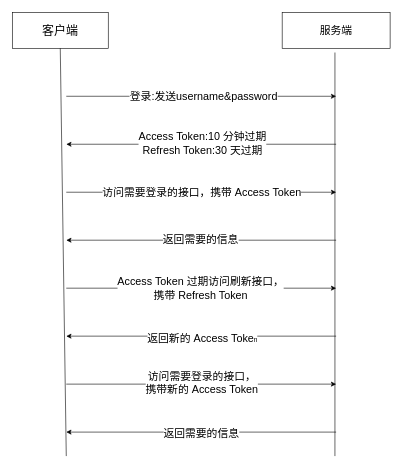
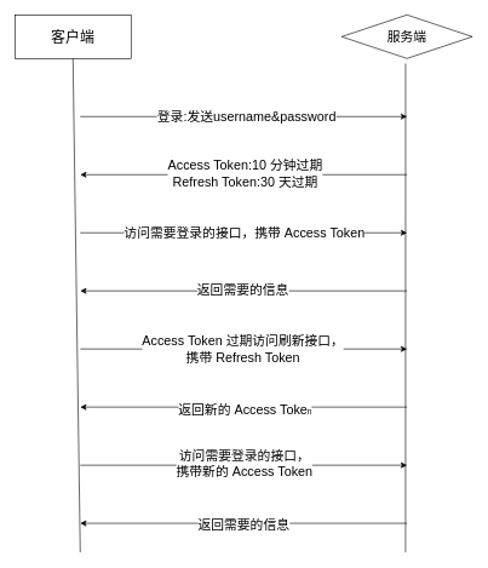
  <mxCell id="0" />
  <mxCell id="1" parent="0" />
  <mxCell id="2" value="&lt;font style=&quot;font-size: 20px;&quot;&gt;客户端&lt;/font&gt;" style="rounded=0;whiteSpace=wrap;html=1;" vertex="1" parent="1"><mxGeometry x="20" y="20" width="160" height="60" as="geometry" /></mxCell>
- <mxCell id="3" value="&lt;font style=&quot;font-size: 18px;&quot;&gt;服务端&lt;/font&gt;" style="rounded=0;whiteSpace=wrap;html=1;" vertex="1" parent="1"><mxGeometry x="470" y="20" width="180" height="60" as="geometry" /></mxCell>
+ <mxCell id="3" value="&lt;font style=&quot;font-size: 18px;&quot;&gt;服务端&lt;/font&gt;" style="rhombus;whiteSpace=wrap;html=1;" vertex="1" parent="1"><mxGeometry x="470" y="20" width="180" height="60" as="geometry" /></mxCell>
  <mxCell id="4" value="" style="endArrow=none;html=1;rounded=0;entryX=0.5;entryY=1;entryDx=0;entryDy=0;" edge="1" parent="1" target="2"><mxGeometry width="50" height="50" relative="1" as="geometry"><mxPoint x="110" y="760" as="sourcePoint" /><mxPoint x="110" y="90" as="targetPoint" /></mxGeometry></mxCell>
  <mxCell id="5" value="" style="endArrow=none;html=1;rounded=0;entryX=0.489;entryY=1.117;entryDx=0;entryDy=0;entryPerimeter=0;" edge="1" parent="1" target="3"><mxGeometry width="50" height="50" relative="1" as="geometry"><mxPoint x="558" y="760" as="sourcePoint" /><mxPoint x="120" y="90" as="targetPoint" /></mxGeometry></mxCell>
  <mxCell id="6" value="" style="endArrow=classic;html=1;rounded=0;" edge="1" parent="1"><mxGeometry width="50" height="50" relative="1" as="geometry"><mxPoint x="110" y="160" as="sourcePoint" /><mxPoint x="560" y="160" as="targetPoint" /></mxGeometry></mxCell>
  <mxCell id="7" value="&lt;font style=&quot;font-size: 18px;&quot;&gt;登录:发送username&amp;amp;password&lt;/font&gt;" style="edgeLabel;html=1;align=center;verticalAlign=middle;resizable=0;points=[];" vertex="1" connectable="0" parent="6"><mxGeometry x="0.013" relative="1" as="geometry"><mxPoint as="offset" /></mxGeometry></mxCell>
  <mxCell id="8" value="" style="endArrow=classic;html=1;rounded=0;" edge="1" parent="1"><mxGeometry width="50" height="50" relative="1" as="geometry"><mxPoint x="560" y="240" as="sourcePoint" /><mxPoint x="110" y="240" as="targetPoint" /></mxGeometry></mxCell>
  <mxCell id="9" value="&lt;font style=&quot;font-size: 18px;&quot;&gt;Access Token:10 分钟过期&lt;/font&gt;&lt;div style=&quot;font-size: 18px;&quot;&gt;&lt;font style=&quot;font-size: 18px;&quot;&gt;Refresh Token:30 天过期&lt;/font&gt;&lt;/div&gt;" style="edgeLabel;html=1;align=center;verticalAlign=middle;resizable=0;points=[];" vertex="1" connectable="0" parent="8"><mxGeometry x="-0.004" y="-2" relative="1" as="geometry"><mxPoint as="offset" /></mxGeometry></mxCell>
  <mxCell id="10" value="" style="endArrow=classic;html=1;rounded=0;" edge="1" parent="1"><mxGeometry width="50" height="50" relative="1" as="geometry"><mxPoint x="110" y="320" as="sourcePoint" /><mxPoint x="560" y="320" as="targetPoint" /></mxGeometry></mxCell>
  <mxCell id="11" value="&lt;font style=&quot;font-size: 18px;&quot;&gt;访问需要登录的接口，携带 Access Token&lt;/font&gt;" style="edgeLabel;html=1;align=center;verticalAlign=middle;resizable=0;points=[];" vertex="1" connectable="0" parent="10"><mxGeometry y="1" relative="1" as="geometry"><mxPoint as="offset" /></mxGeometry></mxCell>
  <mxCell id="12" value="" style="endArrow=classic;html=1;rounded=0;" edge="1" parent="1"><mxGeometry width="50" height="50" relative="1" as="geometry"><mxPoint x="560" y="400" as="sourcePoint" /><mxPoint x="110" y="400" as="targetPoint" /></mxGeometry></mxCell>
  <mxCell id="13" value="&lt;font style=&quot;font-size: 18px;&quot;&gt;返回需要的信息&lt;/font&gt;" style="edgeLabel;html=1;align=center;verticalAlign=middle;resizable=0;points=[];" vertex="1" connectable="0" parent="12"><mxGeometry x="0.009" y="-1" relative="1" as="geometry"><mxPoint as="offset" /></mxGeometry></mxCell>
  <mxCell id="14" value="" style="endArrow=classic;html=1;rounded=0;" edge="1" parent="1"><mxGeometry width="50" height="50" relative="1" as="geometry"><mxPoint x="110" y="480" as="sourcePoint" /><mxPoint x="560" y="480" as="targetPoint" /></mxGeometry></mxCell>
  <mxCell id="15" value="&lt;font style=&quot;font-size: 18px;&quot;&gt;Access Token 过期访问刷新接口，&lt;/font&gt;&lt;div&gt;&lt;font style=&quot;font-size: 18px;&quot;&gt;携带 Refresh Token&lt;/font&gt;&lt;/div&gt;" style="edgeLabel;html=1;align=center;verticalAlign=middle;resizable=0;points=[];" vertex="1" connectable="0" parent="14"><mxGeometry x="-0.009" relative="1" as="geometry"><mxPoint as="offset" /></mxGeometry></mxCell>
  <mxCell id="16" value="" style="endArrow=classic;html=1;rounded=0;" edge="1" parent="1"><mxGeometry width="50" height="50" relative="1" as="geometry"><mxPoint x="110" y="640" as="sourcePoint" /><mxPoint x="560" y="640" as="targetPoint" /></mxGeometry></mxCell>
  <mxCell id="17" value="&lt;font style=&quot;font-size: 18px;&quot;&gt;访问需要登录的接口，&lt;/font&gt;&lt;div&gt;&lt;font style=&quot;font-size: 18px;&quot;&gt;携带新的 Access Token&lt;/font&gt;&lt;/div&gt;" style="edgeLabel;html=1;align=center;verticalAlign=middle;resizable=0;points=[];" vertex="1" connectable="0" parent="16"><mxGeometry y="3" relative="1" as="geometry"><mxPoint as="offset" /></mxGeometry></mxCell>
  <mxCell id="18" value="" style="endArrow=classic;html=1;rounded=0;" edge="1" parent="1"><mxGeometry width="50" height="50" relative="1" as="geometry"><mxPoint x="560" y="560" as="sourcePoint" /><mxPoint x="110" y="560" as="targetPoint" /></mxGeometry></mxCell>
  <mxCell id="19" value="&lt;font style=&quot;font-size: 18px;&quot;&gt;返回新的 Access Toke&lt;/font&gt;n" style="edgeLabel;html=1;align=center;verticalAlign=middle;resizable=0;points=[];" vertex="1" connectable="0" parent="18"><mxGeometry x="-0.004" y="3" relative="1" as="geometry"><mxPoint as="offset" /></mxGeometry></mxCell>
  <mxCell id="20" value="" style="endArrow=classic;html=1;rounded=0;" edge="1" parent="1"><mxGeometry width="50" height="50" relative="1" as="geometry"><mxPoint x="560" y="720" as="sourcePoint" /><mxPoint x="110" y="720" as="targetPoint" /></mxGeometry></mxCell>
  <mxCell id="21" value="&lt;font style=&quot;font-size: 18px;&quot;&gt;返回需要的信息&lt;/font&gt;" style="edgeLabel;html=1;align=center;verticalAlign=middle;resizable=0;points=[];" vertex="1" connectable="0" parent="20"><mxGeometry x="0.004" y="2" relative="1" as="geometry"><mxPoint as="offset" /></mxGeometry></mxCell>
